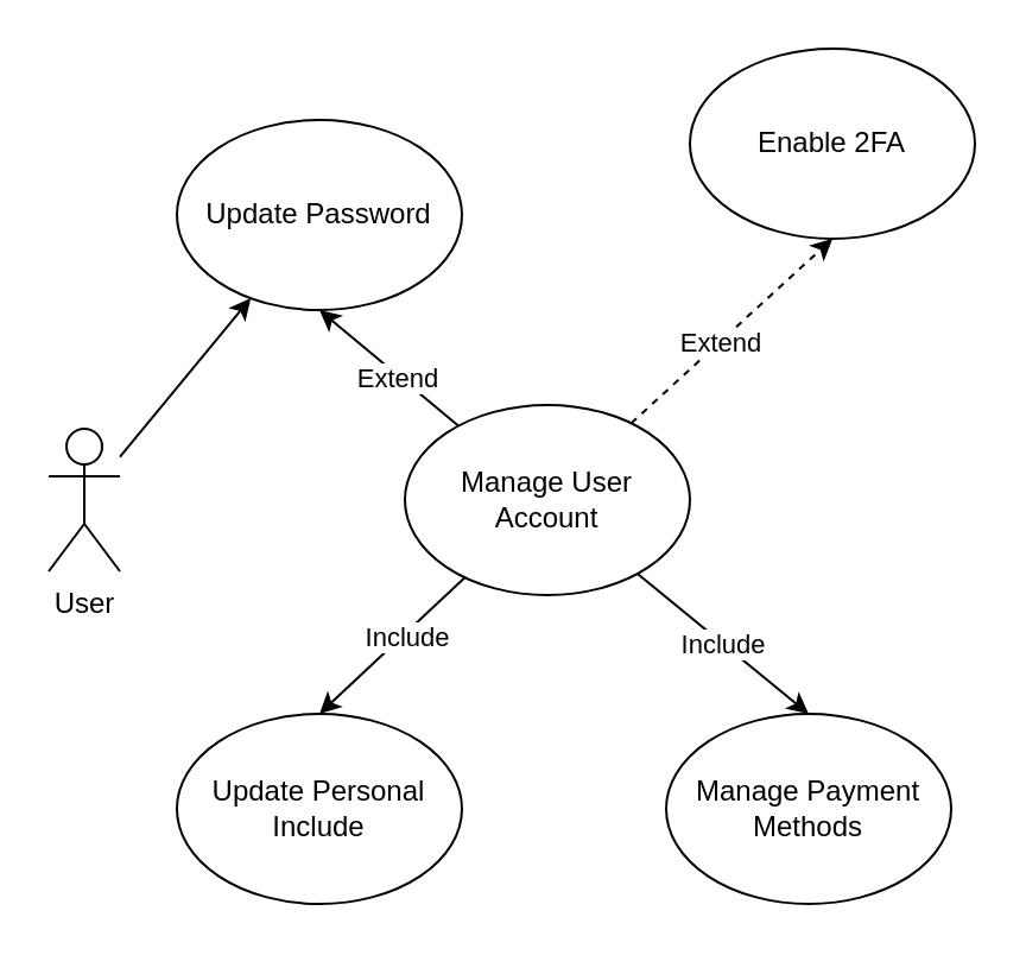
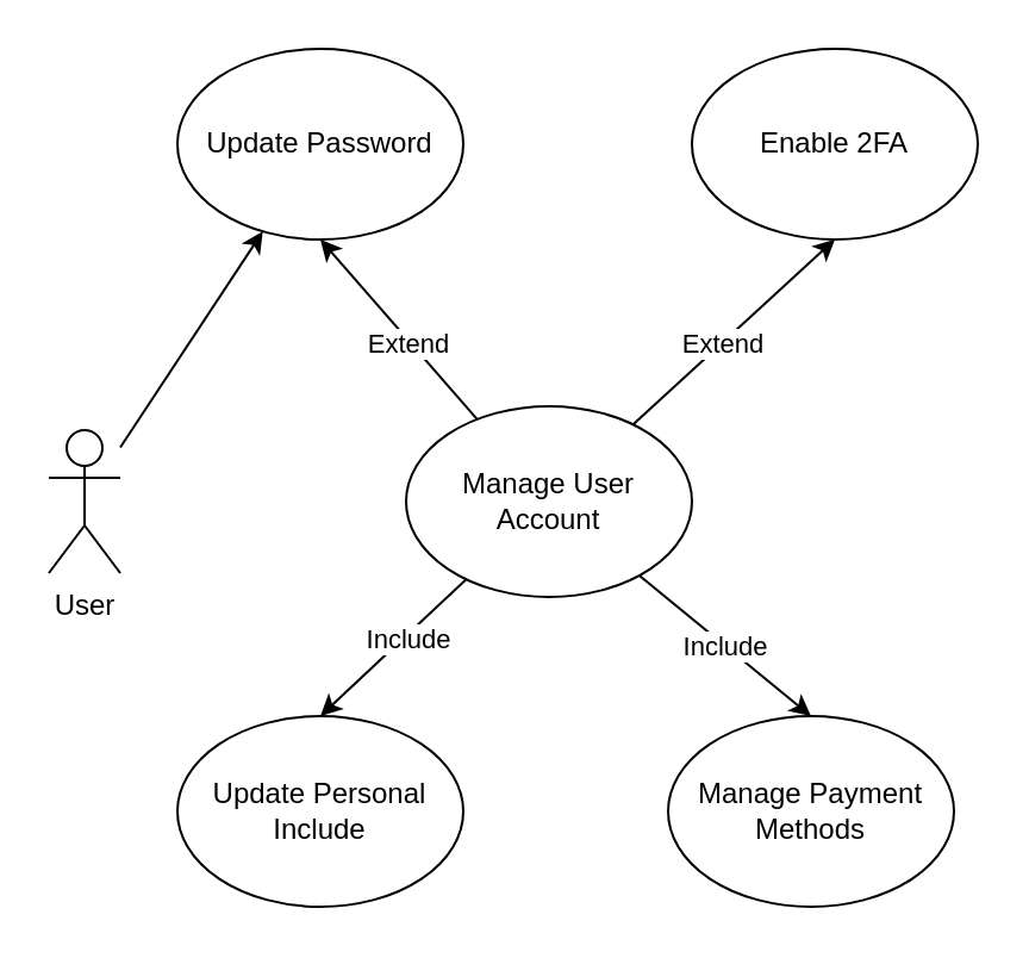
  <mxCell id="0" />
  <mxCell id="1" parent="0" />
  <mxCell id="2" style="edgeStyle=none;html=1;" edge="1" parent="1" source="3" target="12"><mxGeometry relative="1" as="geometry" /></mxCell>
  <mxCell id="3" value="User" style="shape=umlActor;verticalLabelPosition=bottom;verticalAlign=top;html=1;outlineConnect=0;" vertex="1" parent="1"><mxGeometry x="20" y="180" width="30" height="60" as="geometry" /></mxCell>
- <mxCell id="4" style="edgeStyle=none;html=1;entryX=0.5;entryY=1;entryDx=0;entryDy=0;dashed=1;" edge="1" parent="1" source="11" target="13"><mxGeometry relative="1" as="geometry" /></mxCell>
+ <mxCell id="4" style="edgeStyle=none;html=1;entryX=0.5;entryY=1;entryDx=0;entryDy=0;" edge="1" parent="1" source="11" target="13"><mxGeometry relative="1" as="geometry" /></mxCell>
  <mxCell id="5" value="Extend" style="edgeLabel;html=1;align=center;verticalAlign=middle;resizable=0;points=[];" vertex="1" connectable="0" parent="4"><mxGeometry x="-0.111" relative="1" as="geometry"><mxPoint as="offset" /></mxGeometry></mxCell>
  <mxCell id="6" style="edgeStyle=none;html=1;entryX=0.5;entryY=1;entryDx=0;entryDy=0;" edge="1" parent="1" source="11" target="12"><mxGeometry relative="1" as="geometry" /></mxCell>
  <mxCell id="7" value="Extend" style="edgeLabel;html=1;align=center;verticalAlign=middle;resizable=0;points=[];" vertex="1" connectable="0" parent="6"><mxGeometry x="-0.138" y="1" relative="1" as="geometry"><mxPoint as="offset" /></mxGeometry></mxCell>
  <mxCell id="8" value="Include" style="edgeStyle=none;html=1;entryX=0.5;entryY=0;entryDx=0;entryDy=0;" edge="1" parent="1" source="11" target="15"><mxGeometry relative="1" as="geometry" /></mxCell>
  <mxCell id="9" style="edgeStyle=none;html=1;entryX=0.5;entryY=0;entryDx=0;entryDy=0;" edge="1" parent="1" source="11" target="14"><mxGeometry relative="1" as="geometry" /></mxCell>
  <mxCell id="10" value="Include" style="edgeLabel;html=1;align=center;verticalAlign=middle;resizable=0;points=[];" vertex="1" connectable="0" parent="9"><mxGeometry x="-0.159" y="1" relative="1" as="geometry"><mxPoint as="offset" /></mxGeometry></mxCell>
  <mxCell id="11" value="Manage User Account" style="ellipse;whiteSpace=wrap;html=1;" vertex="1" parent="1"><mxGeometry x="170" y="170" width="120" height="80" as="geometry" /></mxCell>
- <mxCell id="12" value="Update Password" style="ellipse;whiteSpace=wrap;html=1;" vertex="1" parent="1"><mxGeometry x="74" y="50" width="120" height="80" as="geometry" /></mxCell>
+ <mxCell id="12" value="Update Password" style="ellipse;whiteSpace=wrap;html=1;" vertex="1" parent="1"><mxGeometry x="74" y="20" width="120" height="80" as="geometry" /></mxCell>
  <mxCell id="13" value="Enable 2FA" style="ellipse;whiteSpace=wrap;html=1;" vertex="1" parent="1"><mxGeometry x="290" y="20" width="120" height="80" as="geometry" /></mxCell>
  <mxCell id="14" value="Update Personal Include" style="ellipse;whiteSpace=wrap;html=1;" vertex="1" parent="1"><mxGeometry x="74" y="300" width="120" height="80" as="geometry" /></mxCell>
  <mxCell id="15" value="Manage Payment Methods" style="ellipse;whiteSpace=wrap;html=1;" vertex="1" parent="1"><mxGeometry x="280" y="300" width="120" height="80" as="geometry" /></mxCell>
